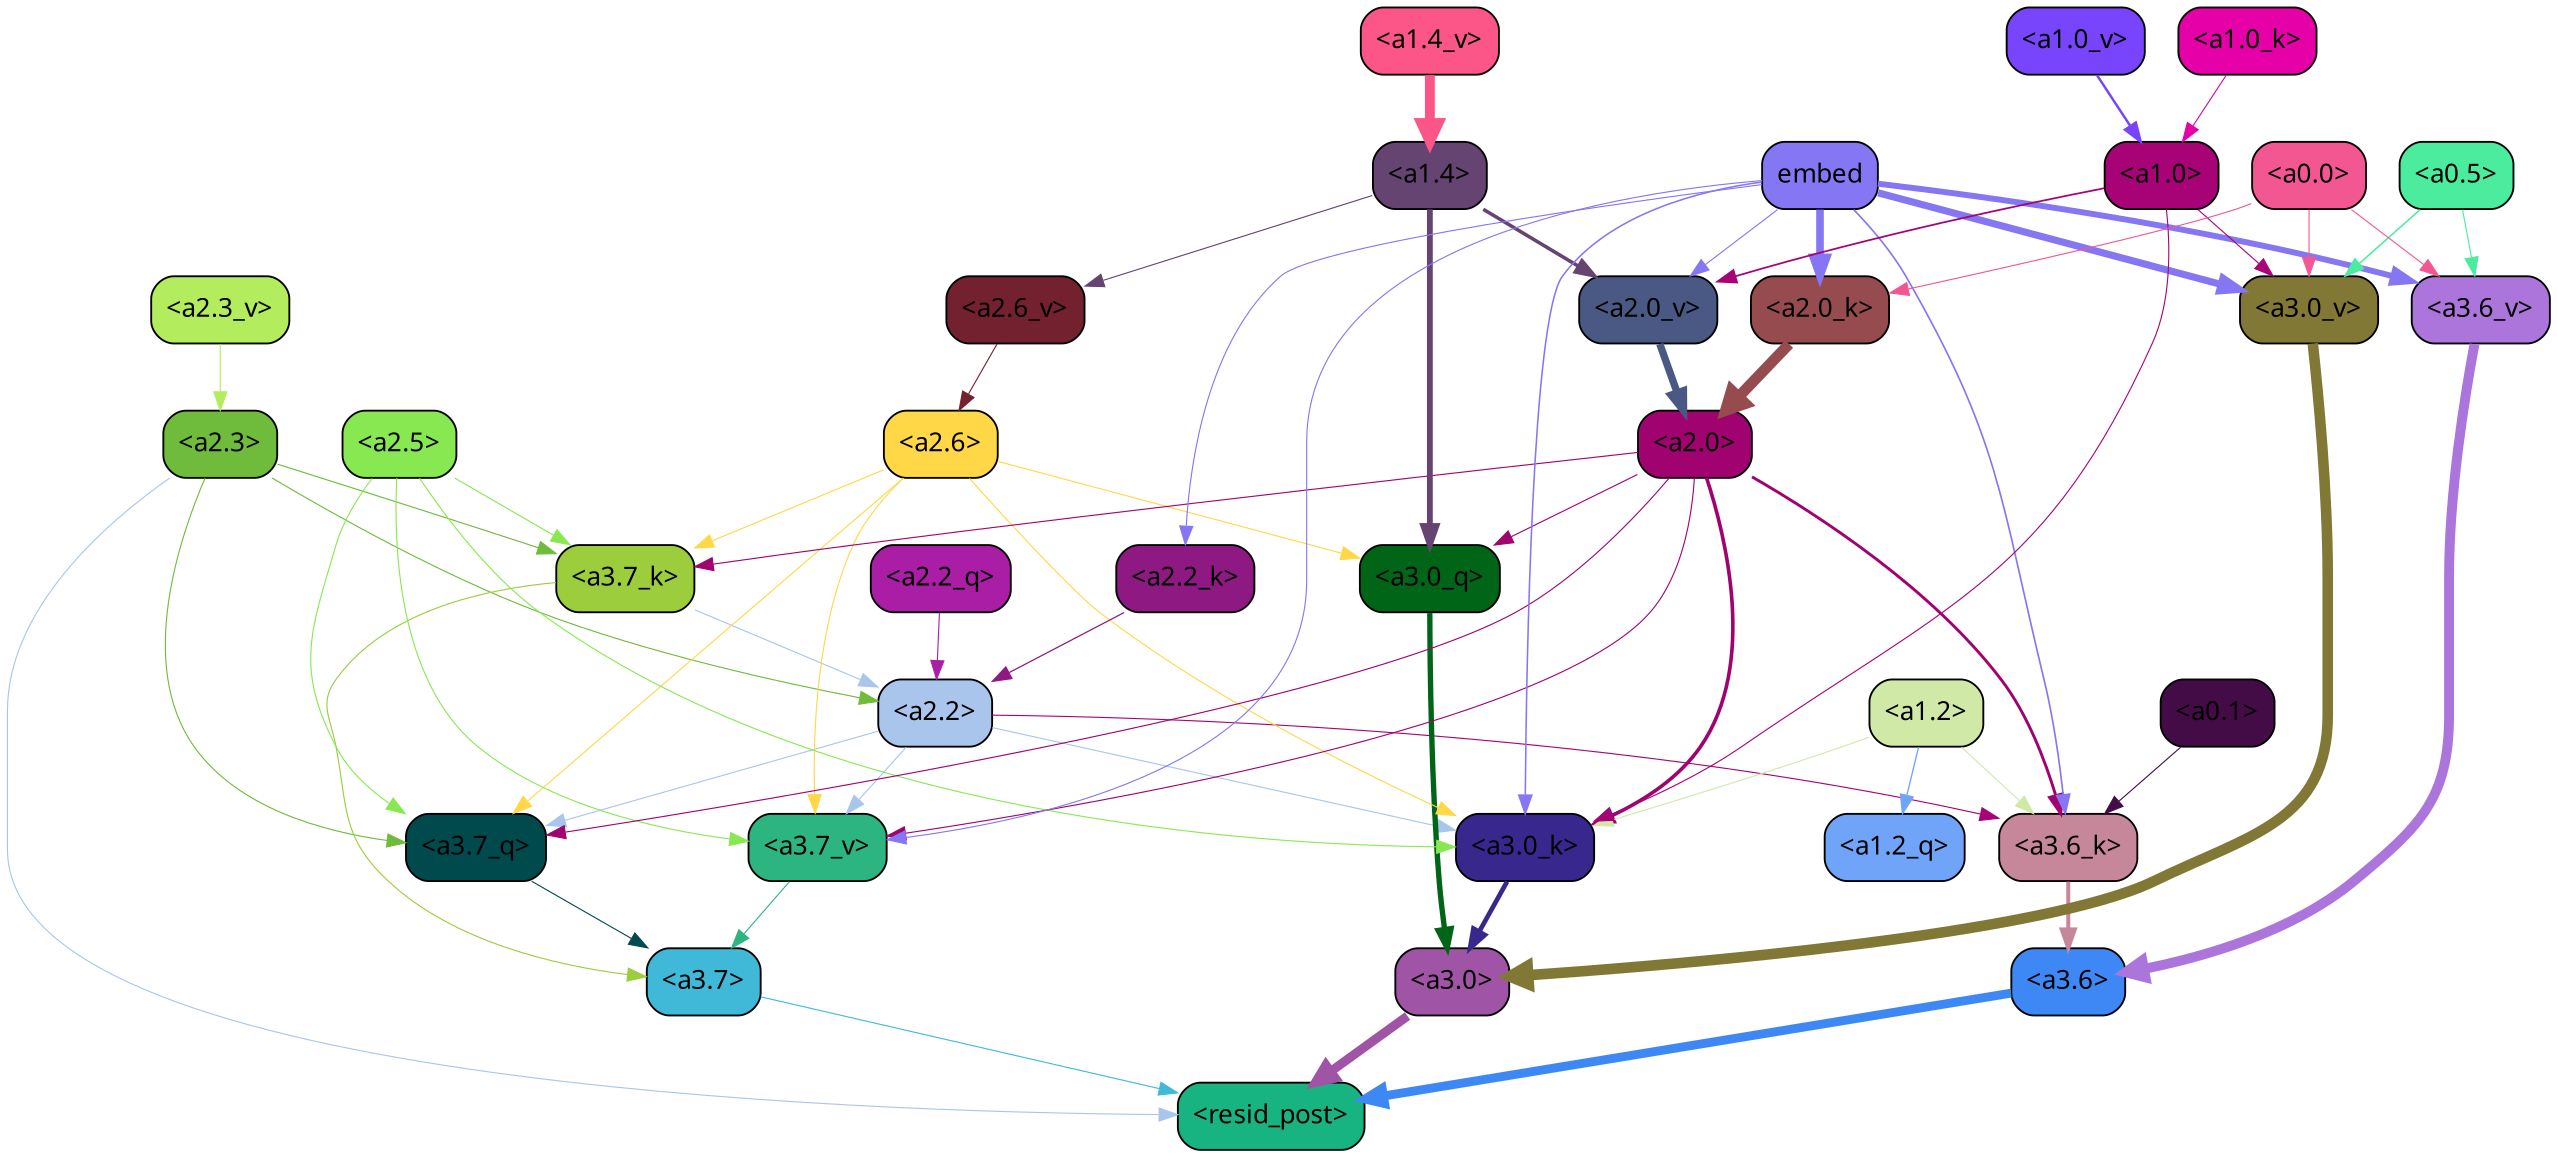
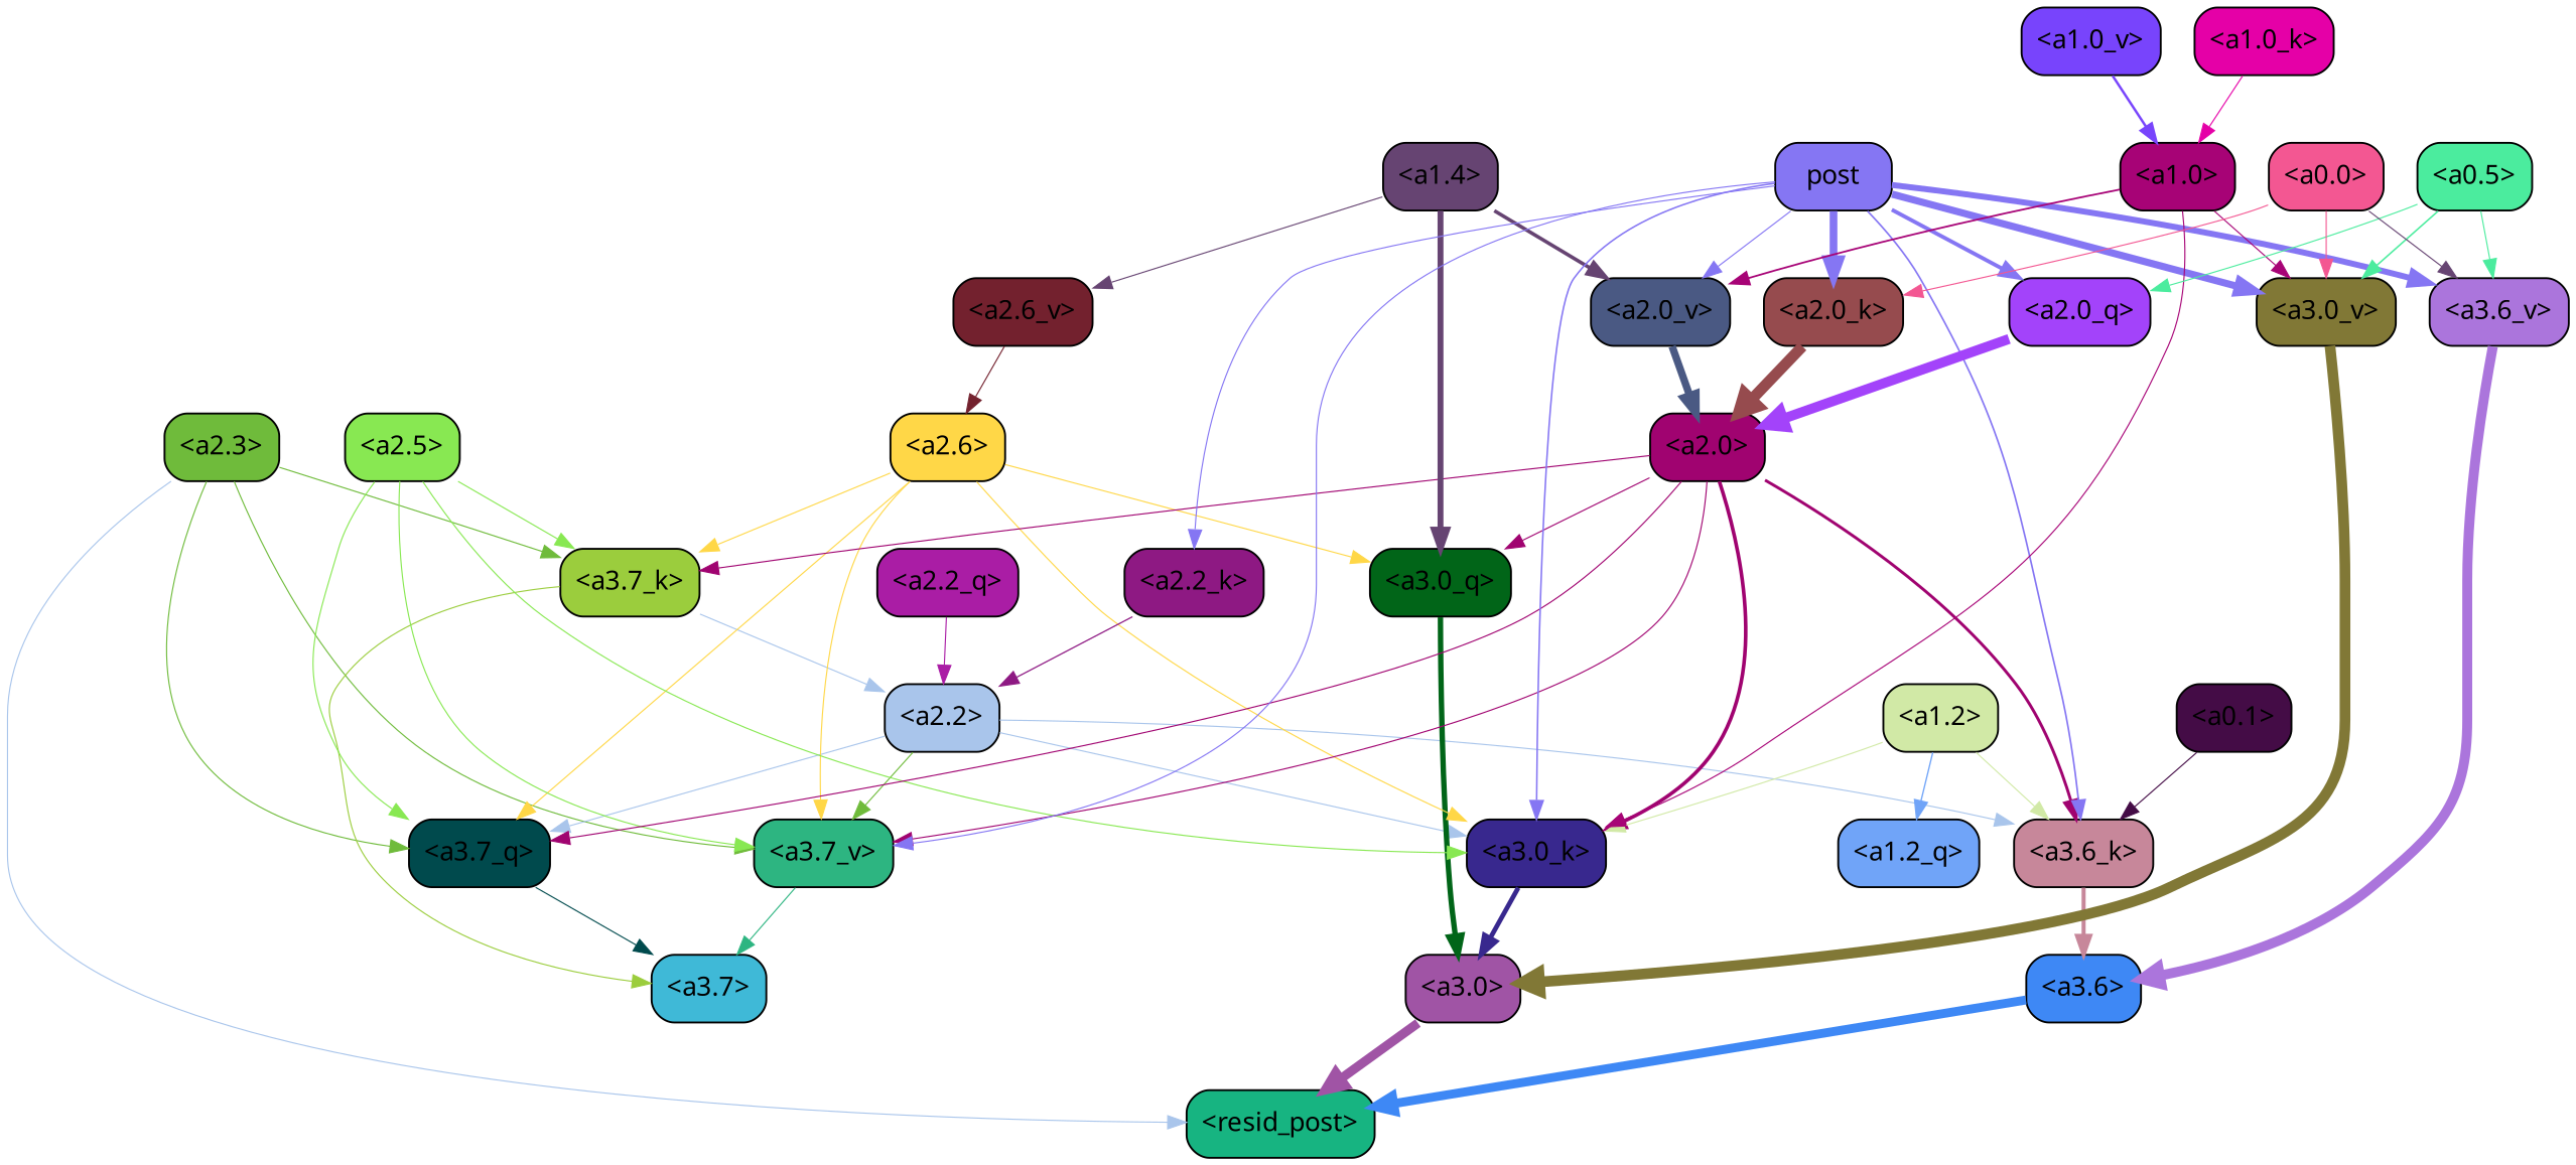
  strict digraph {
    fontname="Noto Sans"
    splines=true
    node [color=black fontname="Noto Sans" shape=box style="filled, rounded"]
    edge [color="#8576f3" fontname="Noto Sans" penwidth=0.6]
    "<a3.7>" [fillcolor="#3fb9d7"]
    "<resid_post>" [fillcolor="#17b481"]
    "<a3.6>" [fillcolor="#3e88f5"]
    "<a3.0>" [fillcolor="#a054a5"]
    "<a2.3>" [fillcolor="#6fbb3b"]
    "<a3.7_q>" [fillcolor="#004a4d"]
    "<a3.7_k>" [fillcolor="#9bcd3d"]
    "<a3.7_v>" [fillcolor="#2db581"]
    "<a2.2>" [fillcolor="#a9c5eb"]
    "<a3.0_q>" [fillcolor="#016518"]
    "<a3.6_k>" [fillcolor="#c7879a"]
    "<a3.0_k>" [fillcolor="#38288e"]
    "<a3.6_v>" [fillcolor="#ab75dc"]
    "<a3.0_v>" [fillcolor="#817836"]
    "<a2.6>" [fillcolor="#ffd747"]
    "<a2.5>" [fillcolor="#88e852"]
    "<a2.0>" [fillcolor="#a00370"]
    "<a1.4>" [fillcolor="#664472"]
    "<a2.6_v>" [fillcolor="#73212e"]
    "<a2.0_v>" [fillcolor="#4a5983"]
    "<a1.2>" [fillcolor="#d1e9a6"]
    "<a1.2_q>" [fillcolor="#70a4f8"]
    "<a0.1>" [fillcolor="#440c46"]
-   embed [fillcolor="#8576f3"]
+   embed [fillcolor="#8576f3" label=post]
+   "<a2.0_q>" [fillcolor="#a343fa"]
    "<a2.2_k>" [fillcolor="#8e1983"]
    "<a2.0_k>" [fillcolor="#964b4e"]
    "<a1.0>" [fillcolor="#a70376"]
    "<a0.5>" [fillcolor="#4bec9e"]
    "<a0.0>" [fillcolor="#f35792"]
    "<a2.2_q>" [fillcolor="#aa1da5"]
-   "<a2.3_v>" [fillcolor="#b3ec5c"]
    "<a1.0_k>" [fillcolor="#e500a7"]
-   "<a1.4_v>" [fillcolor="#fc5688"]
    "<a1.0_v>" [fillcolor="#7844fc"]
-   "<a3.7>" -> "<resid_post>" [color="#3fb9d7"]
    "<a3.6>" -> "<resid_post>" [color="#3e88f5" penwidth=4.751592040061951]
    "<a3.0>" -> "<resid_post>" [color="#a054a5" penwidth=4.904066681861877]
    "<a2.3>" -> "<resid_post>" [color="#a9c5eb"]
    "<a2.3>" -> "<a3.7_q>" [color="#6fbb3b"]
    "<a2.3>" -> "<a3.7_k>" [color="#6fbb3b" penwidth=0.6069068089127541]
-   "<a2.3>" -> "<a2.2>" [color="#6fbb3b"]
+   "<a2.3>" -> "<a3.7_v>" [color="#6fbb3b"]
    "<a3.7_q>" -> "<a3.7>" [color="#004a4d"]
    "<a3.7_k>" -> "<a3.7>" [color="#9bcd3d"]
    "<a3.7_k>" -> "<a2.2>" [color="#a9c5eb"]
    "<a3.7_v>" -> "<a3.7>" [color="#2db581"]
    "<a2.2>" -> "<a3.7_q>" [color="#a9c5eb"]
-   "<a2.2>" -> "<a3.7_v>" [color="#a9c5eb"]
-   "<a2.2>" -> "<a3.6_k>" [color="#a70376"]
+   "<a2.2>" -> "<a3.7_v>" [color="#6fbb3b"]
+   "<a2.2>" -> "<a3.6_k>" [color="#a9c5eb"]
    "<a2.2>" -> "<a3.0_k>" [color="#a9c5eb"]
    "<a3.0_q>" -> "<a3.0>" [color="#016518" penwidth=2.870753765106201]
    "<a3.6_k>" -> "<a3.6>" [color="#c7879a" penwidth=2.13908451795578]
    "<a3.0_k>" -> "<a3.0>" [color="#38288e" penwidth=2.520303964614868]
    "<a3.6_v>" -> "<a3.6>" [color="#ab75dc" penwidth=5.297133803367615]
    "<a3.0_v>" -> "<a3.0>" [color="#817836" penwidth=5.680712580680847]
    "<a2.6>" -> "<a3.7_q>" [color="#ffd747"]
    "<a2.6>" -> "<a3.7_k>" [color="#ffd747"]
    "<a2.6>" -> "<a3.7_v>" [color="#ffd747"]
    "<a2.6>" -> "<a3.0_q>" [color="#ffd747"]
    "<a2.6>" -> "<a3.0_k>" [color="#ffd747"]
    "<a2.5>" -> "<a3.7_q>" [color="#88e852"]
    "<a2.5>" -> "<a3.7_k>" [color="#88e852"]
    "<a2.5>" -> "<a3.7_v>" [color="#88e852"]
    "<a2.5>" -> "<a3.0_k>" [color="#88e852"]
    "<a2.0>" -> "<a3.7_q>" [color="#a00370"]
    "<a2.0>" -> "<a3.7_k>" [color="#a00370"]
    "<a2.0>" -> "<a3.7_v>" [color="#a00370"]
    "<a2.0>" -> "<a3.0_q>" [color="#a00370"]
    "<a2.0>" -> "<a3.6_k>" [color="#a00370" penwidth=1.564806342124939]
    "<a2.0>" -> "<a3.0_k>" [color="#a00370" penwidth=1.9353990852832794]
    "<a1.4>" -> "<a3.0_q>" [color="#664472" penwidth=3.1279823780059814]
    "<a1.4>" -> "<a2.6_v>" [color="#664472"]
    "<a1.4>" -> "<a2.0_v>" [color="#664472" penwidth=1.9170897603034973]
    "<a2.6_v>" -> "<a2.6>" [color="#73212e"]
    "<a2.0_v>" -> "<a2.0>" [color="#4a5983" penwidth=3.9621697664260864]
    "<a1.2>" -> "<a3.6_k>" [color="#d1e9a6"]
    "<a1.2>" -> "<a3.0_k>" [color="#d1e9a6"]
    "<a1.2>" -> "<a1.2_q>" [color="#70a4f8" penwidth=0.7185482024215162]
    "<a0.1>" -> "<a3.6_k>" [color="#440c46"]
    embed -> "<a3.7_v>"
    embed -> "<a3.6_k>" [penwidth=0.8915999233722687]
    embed -> "<a3.0_k>" [penwidth=0.832088902592659]
    embed -> "<a3.6_v>" [penwidth=3.1840110421180725]
    embed -> "<a3.0_v>" [penwidth=3.8132747188210487]
    embed -> "<a2.0_v>"
+   embed -> "<a2.0_q>" [penwidth=2.084651827812195]
    embed -> "<a2.2_k>"
    embed -> "<a2.0_k>" [penwidth=4.084526404738426]
+   "<a2.0_q>" -> "<a2.0>" [color="#a343fa" penwidth=5.29856276512146]
    "<a2.2_k>" -> "<a2.2>" [color="#8e1983" penwidth=0.6722683310508728]
    "<a2.0_k>" -> "<a2.0>" [color="#964b4e" penwidth=5.859246134757996]
    "<a1.0>" -> "<a3.0_k>" [color="#a70376"]
    "<a1.0>" -> "<a3.0_v>" [color="#a70376"]
    "<a1.0>" -> "<a2.0_v>" [color="#a70376" penwidth=0.9450988052412868]
    "<a0.5>" -> "<a3.6_v>" [color="#4bec9e"]
    "<a0.5>" -> "<a3.0_v>" [color="#4bec9e" penwidth=0.8331108838319778]
-   "<a0.0>" -> "<a3.6_v>" [color="#f35792"]
+   "<a0.5>" -> "<a2.0_q>" [color="#4bec9e"]
+   "<a0.0>" -> "<a3.6_v>" [color="#664472"]
    "<a0.0>" -> "<a3.0_v>" [color="#f35792"]
    "<a0.0>" -> "<a2.0_k>" [color="#f35792"]
    "<a2.2_q>" -> "<a2.2>" [color="#aa1da5"]
-   "<a2.3_v>" -> "<a2.3>" [color="#b3ec5c"]
    "<a1.0_k>" -> "<a1.0>" [color="#e500a7"]
-   "<a1.4_v>" -> "<a1.4>" [color="#fc5688" penwidth=5.280138969421387]
    "<a1.0_v>" -> "<a1.0>" [color="#7844fc" penwidth=1.318962275981903]
  }
